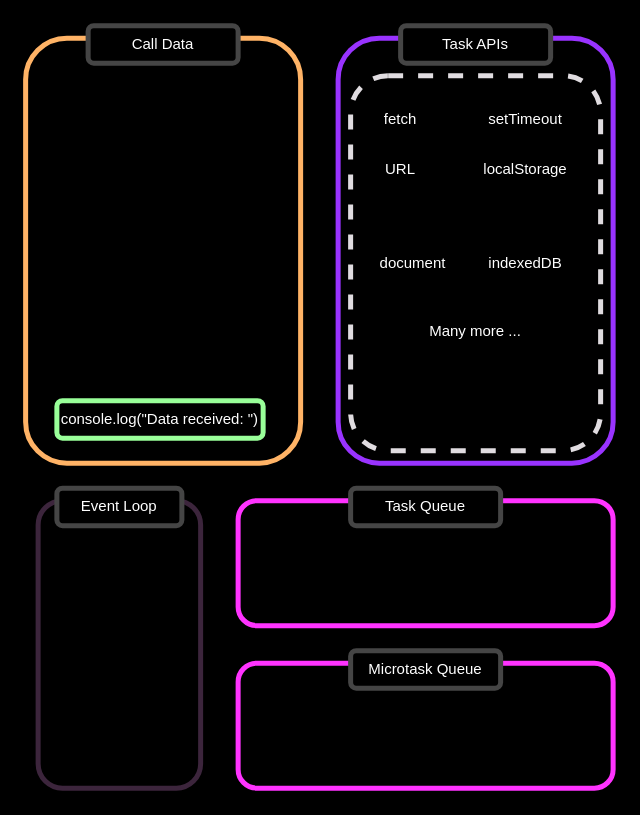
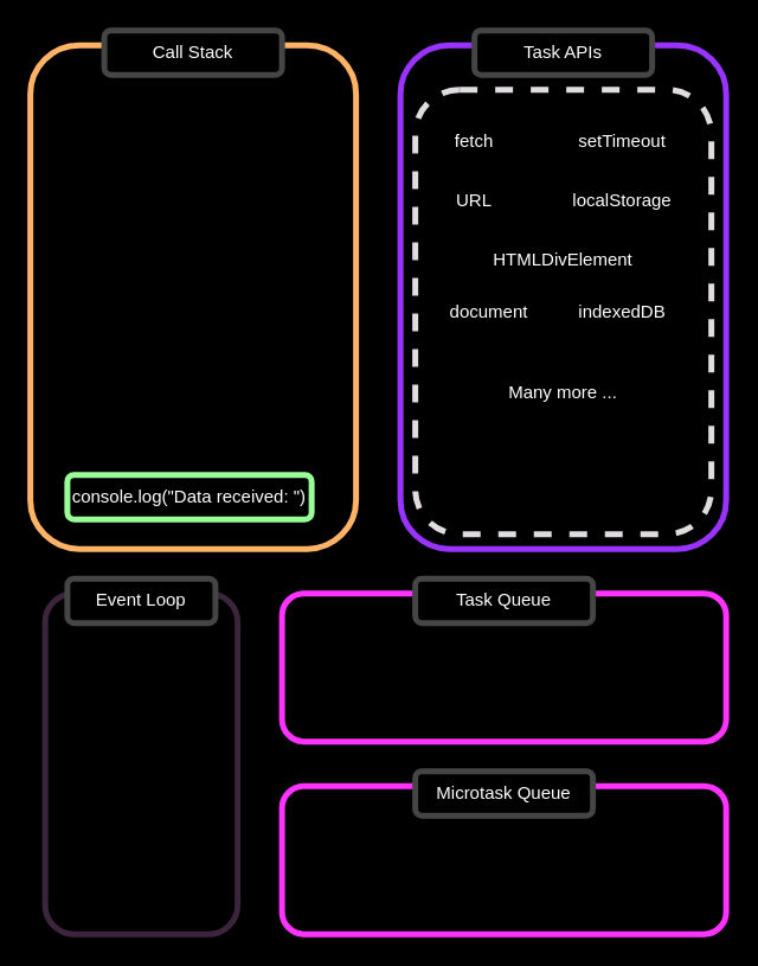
  <mxCell id="0" />
  <mxCell id="1" parent="0" />
  <mxCell id="2" value="" style="rounded=1;whiteSpace=wrap;html=1;strokeColor=#FFB366;strokeWidth=4;fillColor=#000000;" parent="1" vertex="1"><mxGeometry x="20" y="30" width="220" height="340" as="geometry" /></mxCell>
  <mxCell id="3" value="" style="rounded=1;whiteSpace=wrap;html=1;strokeColor=#9933FF;strokeWidth=4;fillColor=#000000;" parent="1" vertex="1"><mxGeometry x="270" y="30" width="220" height="340" as="geometry" /></mxCell>
- <mxCell id="4" value="&lt;font color=&quot;#ffffff&quot;&gt;Call Data&lt;/font&gt;" style="rounded=1;whiteSpace=wrap;html=1;strokeColor=#454545;strokeWidth=4;fillColor=#000000;" parent="1" vertex="1"><mxGeometry x="70" y="20" width="120" height="30" as="geometry" /></mxCell>
+ <mxCell id="4" value="&lt;font color=&quot;#ffffff&quot;&gt;Call Stack&lt;/font&gt;" style="rounded=1;whiteSpace=wrap;html=1;strokeColor=#454545;strokeWidth=4;fillColor=#000000;" parent="1" vertex="1"><mxGeometry x="70" y="20" width="120" height="30" as="geometry" /></mxCell>
  <mxCell id="5" value="&lt;font color=&quot;#ffffff&quot;&gt;Task APIs&lt;/font&gt;" style="rounded=1;whiteSpace=wrap;html=1;strokeColor=#454545;strokeWidth=4;fillColor=#000000;" parent="1" vertex="1"><mxGeometry x="320" y="20" width="120" height="30" as="geometry" /></mxCell>
  <mxCell id="6" value="" style="rounded=1;whiteSpace=wrap;html=1;strokeColor=#FF33FF;strokeWidth=4;fillColor=#000000;" parent="1" vertex="1"><mxGeometry x="190" y="400" width="300" height="100" as="geometry" /></mxCell>
  <mxCell id="7" value="" style="rounded=1;whiteSpace=wrap;html=1;strokeColor=#FF33FF;strokeWidth=4;fillColor=#000000;" parent="1" vertex="1"><mxGeometry x="190" y="530" width="300" height="100" as="geometry" /></mxCell>
  <mxCell id="8" value="&lt;font color=&quot;#ffffff&quot;&gt;Task Queue&lt;/font&gt;" style="rounded=1;whiteSpace=wrap;html=1;strokeColor=#454545;strokeWidth=4;fillColor=#000000;" parent="1" vertex="1"><mxGeometry x="280" y="390" width="120" height="30" as="geometry" /></mxCell>
  <mxCell id="9" value="&lt;font color=&quot;#ffffff&quot;&gt;Microtask Queue&lt;/font&gt;" style="rounded=1;whiteSpace=wrap;html=1;strokeColor=#454545;strokeWidth=4;fillColor=#000000;" parent="1" vertex="1"><mxGeometry x="280" y="520" width="120" height="30" as="geometry" /></mxCell>
  <mxCell id="10" value="" style="rounded=1;whiteSpace=wrap;html=1;strokeColor=#3c253c;strokeWidth=4;fillColor=#000000;" parent="1" vertex="1"><mxGeometry x="30" y="400" width="130" height="230" as="geometry" /></mxCell>
  <mxCell id="11" value="&lt;font color=&quot;#ffffff&quot;&gt;Event Loop&lt;/font&gt;" style="rounded=1;whiteSpace=wrap;html=1;strokeColor=#454545;strokeWidth=4;fillColor=#000000;" parent="1" vertex="1"><mxGeometry x="45" y="390" width="100" height="30" as="geometry" /></mxCell>
  <mxCell id="12" value="" style="rounded=1;whiteSpace=wrap;html=1;strokeColor=#e0dce0;strokeWidth=4;dashed=1;fillColor=#000000;" parent="1" vertex="1"><mxGeometry x="280" y="60" width="200" height="300" as="geometry" /></mxCell>
  <mxCell id="13" value="&lt;font color=&quot;#ffffff&quot;&gt;fetch&lt;/font&gt;" style="rounded=1;whiteSpace=wrap;html=1;fillColor=#000000;" vertex="1" parent="1"><mxGeometry x="290" y="80" width="60" height="30" as="geometry" /></mxCell>
  <mxCell id="14" value="&lt;font color=&quot;#ffffff&quot;&gt;setTimeout&lt;/font&gt;" style="rounded=1;whiteSpace=wrap;html=1;fillColor=#000000;" vertex="1" parent="1"><mxGeometry x="380" y="80" width="80" height="30" as="geometry" /></mxCell>
  <mxCell id="15" value="&lt;font color=&quot;#ffffff&quot;&gt;URL&lt;/font&gt;" style="rounded=1;whiteSpace=wrap;html=1;fillColor=#000000;" vertex="1" parent="1"><mxGeometry x="290" y="120" width="60" height="30" as="geometry" /></mxCell>
  <mxCell id="16" value="&lt;font color=&quot;#ffffff&quot;&gt;localStorage&lt;/font&gt;" style="rounded=1;whiteSpace=wrap;html=1;fillColor=#000000;dashed=1;" vertex="1" parent="1"><mxGeometry x="380" y="120" width="80" height="30" as="geometry" /></mxCell>
+ <mxCell id="17" value="&lt;font color=&quot;#ffffff&quot;&gt;HTMLDivElement&lt;/font&gt;" style="rounded=1;whiteSpace=wrap;html=1;fillColor=#000000;" vertex="1" parent="1"><mxGeometry x="325" y="160" width="110" height="30" as="geometry" /></mxCell>
  <mxCell id="18" value="&lt;font color=&quot;#ffffff&quot;&gt;document&lt;/font&gt;" style="rounded=1;whiteSpace=wrap;html=1;fillColor=#000000;" vertex="1" parent="1"><mxGeometry x="290" y="195" width="80" height="30" as="geometry" /></mxCell>
  <mxCell id="19" value="&lt;font color=&quot;#ffffff&quot;&gt;indexedDB&lt;/font&gt;" style="rounded=1;whiteSpace=wrap;html=1;fillColor=#000000;" vertex="1" parent="1"><mxGeometry x="380" y="195" width="80" height="30" as="geometry" /></mxCell>
  <mxCell id="20" value="&lt;font color=&quot;#ffffff&quot;&gt;Many more ...&lt;/font&gt;" style="rounded=1;whiteSpace=wrap;html=1;fillColor=#000000;" vertex="1" parent="1"><mxGeometry x="325" y="250" width="110" height="30" as="geometry" /></mxCell>
  <mxCell id="21" value="&lt;font color=&quot;#ffffff&quot;&gt;console.log(&quot;Data received: &quot;)&lt;/font&gt;" style="rounded=1;whiteSpace=wrap;html=1;strokeColor=#99FF99;strokeWidth=4;fillColor=#000000;" vertex="1" parent="1"><mxGeometry x="45" y="320" width="165" height="30" as="geometry" /></mxCell>
